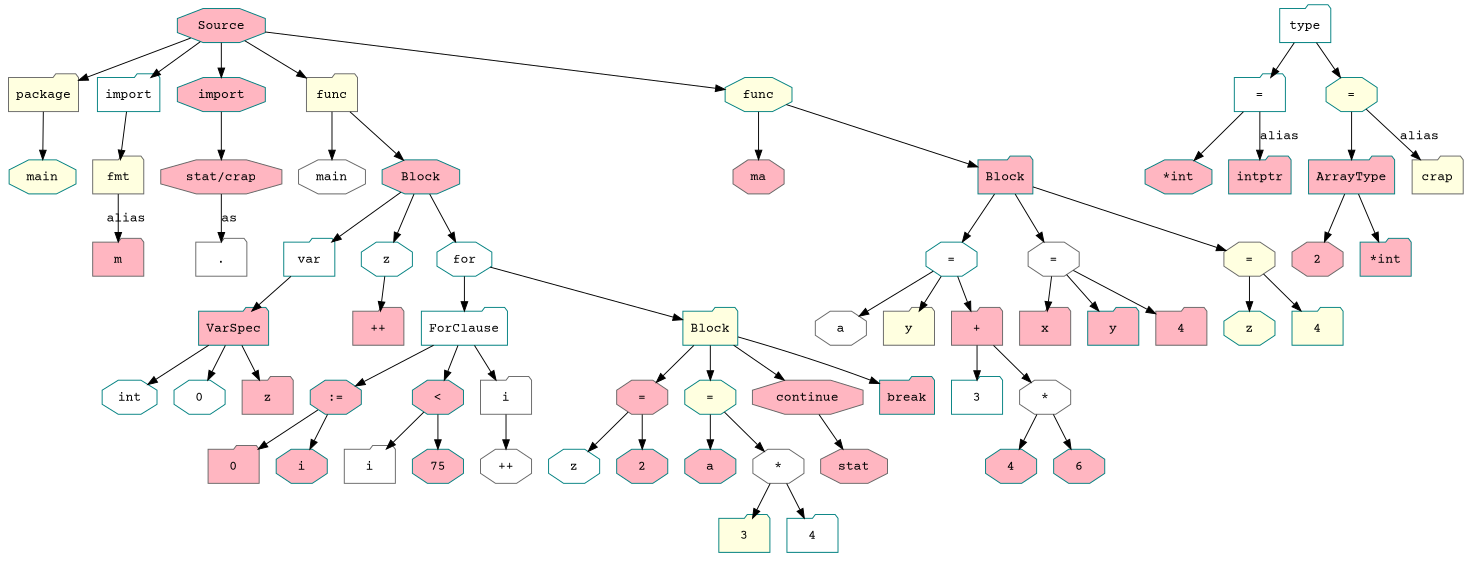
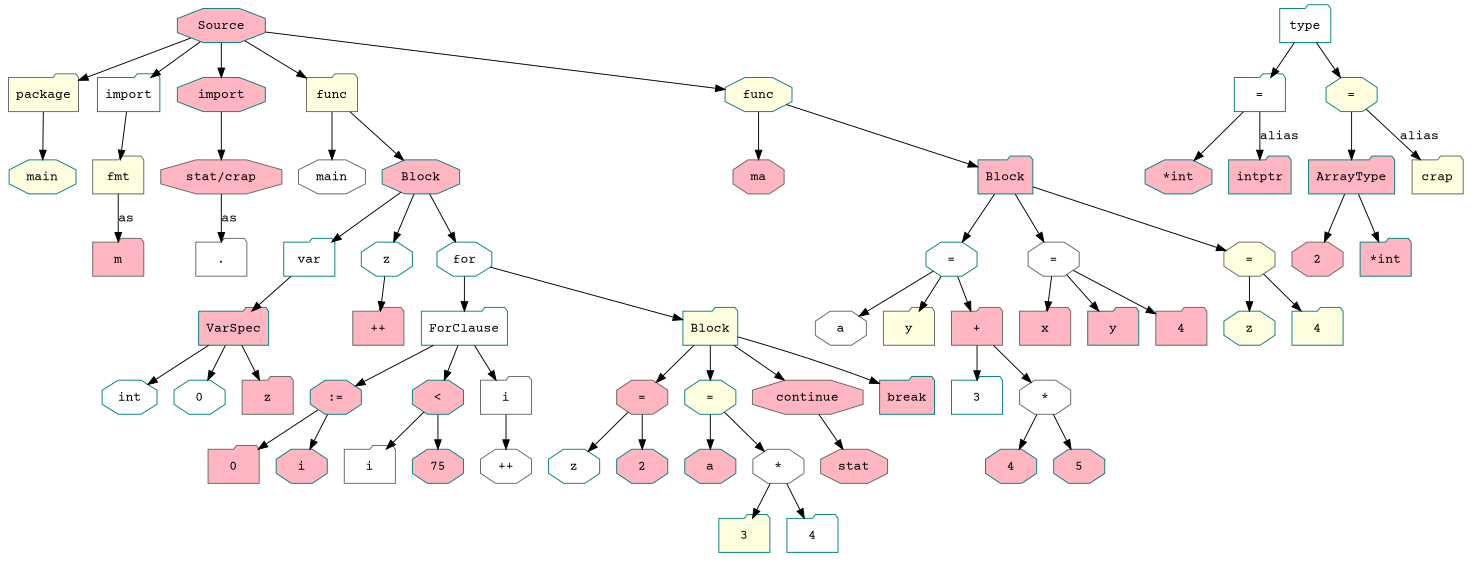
  digraph {
    fontname="Courier Prime"
    node [color=teal fillcolor=lightpink fontname="Courier Prime" shape=octagon style=filled]
    edge [fontname="Courier Prime"]
    n1 [color=gray40 fillcolor=lightyellow label=package shape=folder]
    n2 [fillcolor=lightyellow label=main]
    n3 [color=gray40 label=m shape=folder]
    n4 [color=gray40 fillcolor=lightyellow label=fmt shape=folder]
    n5 [fillcolor=white label=import shape=folder]
    n6 [color=gray40 fillcolor=white label="." shape=folder]
    n7 [color=gray40 label="stat/crap"]
    n8 [label=import]
    n9 [label="*int"]
    n10 [fillcolor=white label="=" shape=folder]
    n11 [label=intptr shape=folder]
    n12 [color=gray40 label=2]
    n13 [label="*int" shape=folder]
    n14 [label=ArrayType shape=folder]
    n15 [fillcolor=lightyellow label="="]
    n16 [color=gray40 fillcolor=lightyellow label=crap shape=folder]
    n17 [fillcolor=white label=type shape=folder]
    n18 [color=gray40 fillcolor=white label=main]
    n19 [color=gray40 fillcolor=lightyellow label=func shape=folder]
    n20 [label=Block]
    n21 [fillcolor=white label=var shape=folder]
    n22 [fillcolor=white label=z]
    n23 [fillcolor=white label=for]
    n24 [fillcolor=white label=int]
    n25 [fillcolor=white label=0]
    n26 [label=VarSpec shape=folder]
    z [color=gray40 shape=folder]
    n28 [color=gray40 label="++" shape=folder]
    n29 [color=gray40 label=0 shape=folder]
    n30 [label=":="]
    n31 [label=i]
    n32 [color=gray40 fillcolor=white label=i shape=folder]
    n33 [label=75]
    n34 [label="<"]
    n35 [color=gray40 fillcolor=white label=i shape=folder]
    n36 [color=gray40 fillcolor=white label="++"]
    n37 [fillcolor=white label=ForClause shape=folder]
    n38 [fillcolor=white label=z]
    n39 [label=2]
    n40 [color=gray40 label="="]
    n41 [label=a]
    n42 [fillcolor=lightyellow label=3 shape=folder]
    n43 [fillcolor=white label=4 shape=folder]
    n44 [color=gray40 fillcolor=white label="*"]
    n45 [fillcolor=lightyellow label="="]
    n46 [color=gray40 label=stat]
    n47 [color=gray40 label=continue]
    n48 [label=break shape=folder]
    n49 [fillcolor=lightyellow label=Block shape=folder]
    n50 [color=gray40 label=ma]
    n51 [fillcolor=lightyellow label=func]
    n52 [label=Block shape=folder]
    n53 [fillcolor=white label="="]
    n54 [color=gray40 fillcolor=white label="="]
    n55 [color=gray40 fillcolor=lightyellow label="="]
    n56 [color=gray40 fillcolor=white label=a]
    n57 [color=gray40 fillcolor=lightyellow label=y shape=folder]
    n58 [fillcolor=white label=3 shape=folder]
    n59 [label=4]
-   n60 [label=6]
+   n60 [label=5]
    n61 [color=gray40 fillcolor=white label="*"]
    n62 [color=gray40 label="+" shape=folder]
    n63 [color=gray40 label=x shape=folder]
    n64 [label=y shape=folder]
    n65 [color=gray40 label=4 shape=folder]
    n66 [fillcolor=lightyellow label=z]
    n67 [fillcolor=lightyellow label=4 shape=folder]
    n68 [label=Source]
    n1 -> n2
-   n4 -> n3 [label=alias]
+   n4 -> n3 [label=as]
    n5 -> n4
    n7 -> n6 [label=as]
    n8 -> n7
    n10 -> n9
    n10 -> n11 [label=alias]
    n14 -> n12
    n14 -> n13
    n15 -> n14
    n15 -> n16 [label=alias]
    n17 -> n10
    n17 -> n15
    n19 -> n18
    n19 -> n20
    n20 -> n21
    n20 -> n22
    n20 -> n23
    n21 -> n26
    n22 -> n28
    n23 -> n37
    n23 -> n49
    n26 -> n24
    n26 -> n25
    n26 -> z
    n30 -> n29
    n30 -> n31
    n34 -> n32
    n34 -> n33
    n35 -> n36
    n37 -> n30
    n37 -> n34
    n37 -> n35
    n40 -> n38
    n40 -> n39
    n44 -> n42
    n44 -> n43
    n45 -> n41
    n45 -> n44
    n47 -> n46
    n49 -> n40
    n49 -> n45
    n49 -> n47
    n49 -> n48
    n51 -> n50
    n51 -> n52
    n52 -> n53
    n52 -> n54
    n52 -> n55
    n53 -> n56
    n53 -> n57
    n53 -> n62
    n54 -> n63
    n54 -> n64
    n54 -> n65
    n55 -> n66
    n55 -> n67
    n61 -> n59
    n61 -> n60
    n62 -> n58
    n62 -> n61
    n68 -> n1
    n68 -> n5
    n68 -> n8
    n68 -> n19
    n68 -> n51
  }
